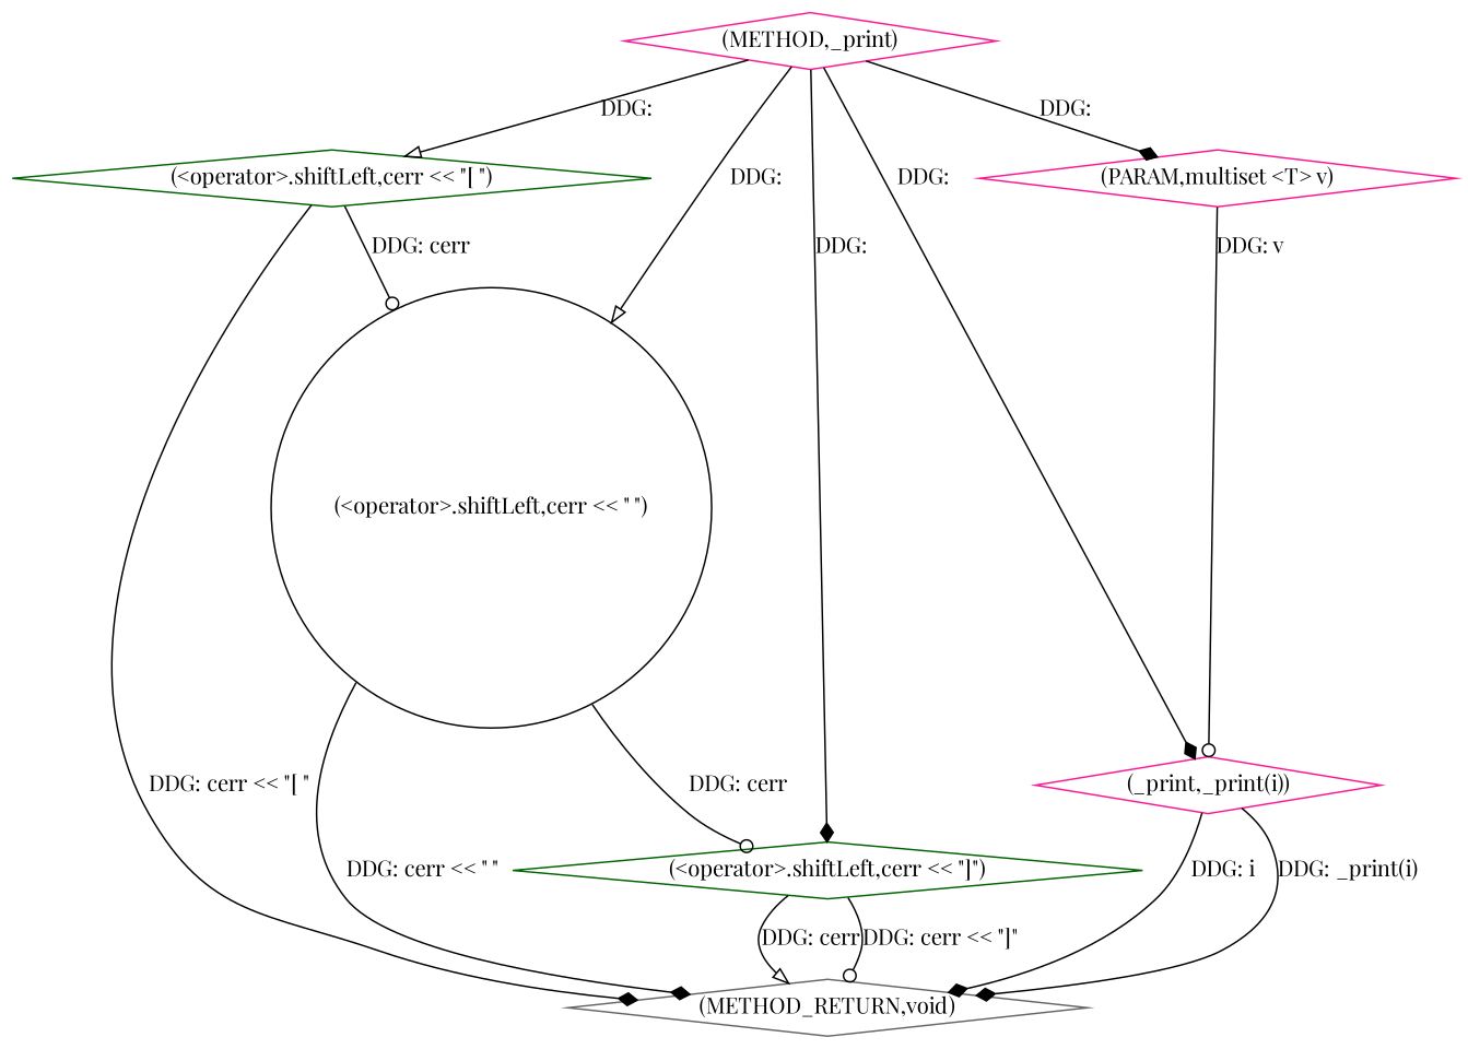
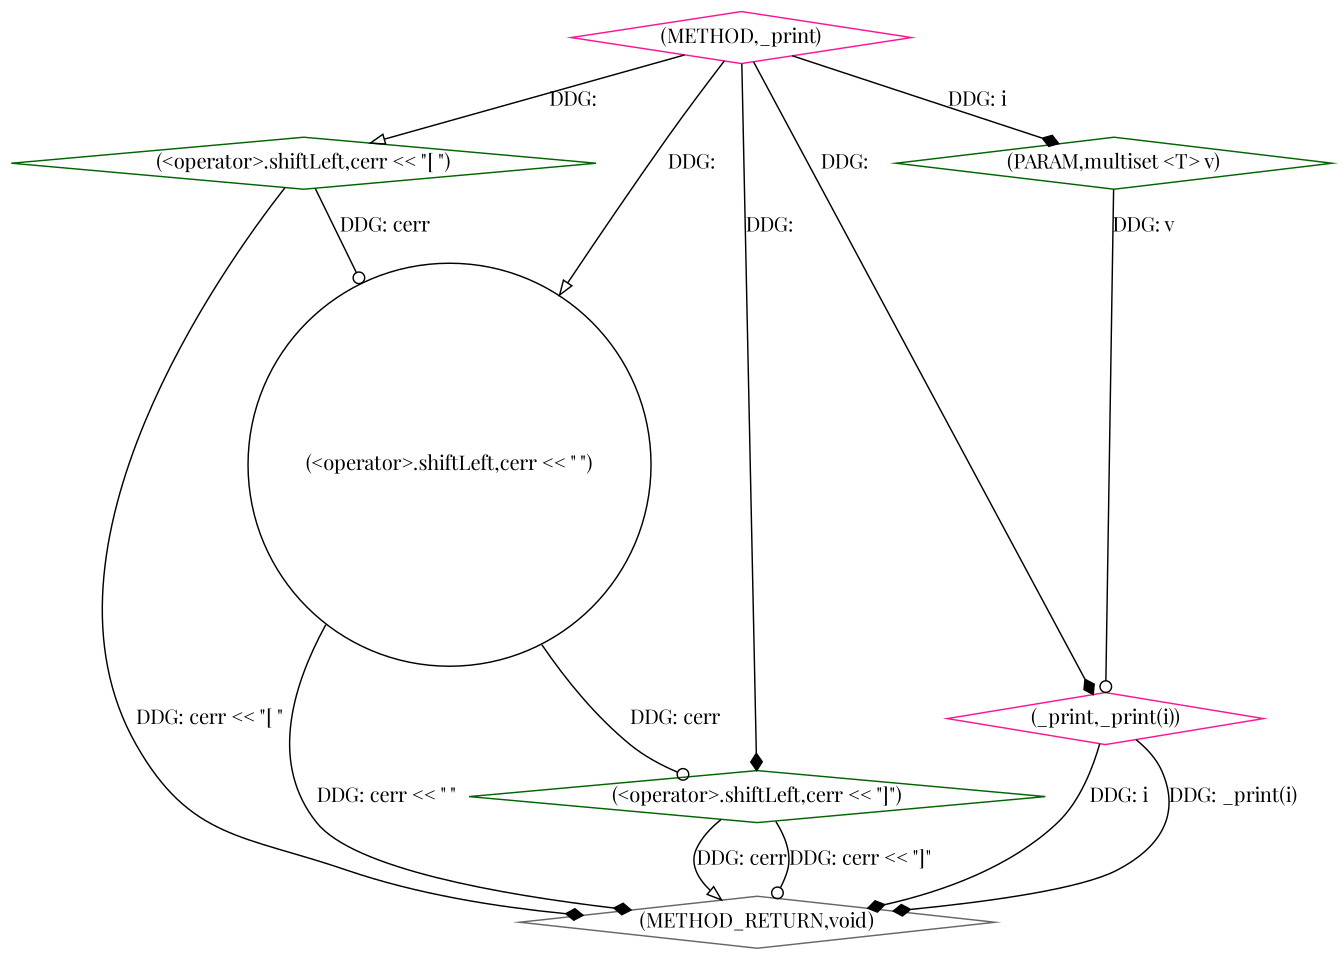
  digraph {
    fontname="Playfair Display"
    node [color=darkgreen fontname="Playfair Display" shape=diamond]
    edge [arrowhead=diamond fontname="Playfair Display"]
    n1 [color=deeppink label="(METHOD,_print)"]
-   n2 [color=deeppink label="(PARAM,multiset <T> v)"]
+   n2 [label="(PARAM,multiset <T> v)"]
    n3 [label="(<operator>.shiftLeft,cerr << \"[ \")"]
    n4 [label="(<operator>.shiftLeft,cerr << \"]\")"]
    n5 [color=deeppink label="(_print,_print(i))"]
    n6 [color=black label="(<operator>.shiftLeft,cerr << \" \")" shape=circle]
    n7 [color=gray40 label="(METHOD_RETURN,void)"]
-   n1 -> n2 [label="DDG: "]
+   n1 -> n2 [label="DDG: i"]
    n1 -> n3 [arrowhead=onormal label="DDG: "]
    n1 -> n4 [label="DDG: "]
    n1 -> n5 [label="DDG: "]
    n1 -> n6 [arrowhead=onormal label="DDG: "]
    n2 -> n5 [arrowhead=odot label="DDG: v"]
    n3 -> n6 [arrowhead=odot label="DDG: cerr"]
    n3 -> n7 [label="DDG: cerr << \"[ \""]
    n4 -> n7 [arrowhead=onormal label="DDG: cerr"]
    n4 -> n7 [arrowhead=odot label="DDG: cerr << \"]\""]
    n5 -> n7 [label="DDG: _print(i)"]
    n5 -> n7 [label="DDG: i"]
    n6 -> n4 [arrowhead=odot label="DDG: cerr"]
    n6 -> n7 [label="DDG: cerr << \" \""]
  }
